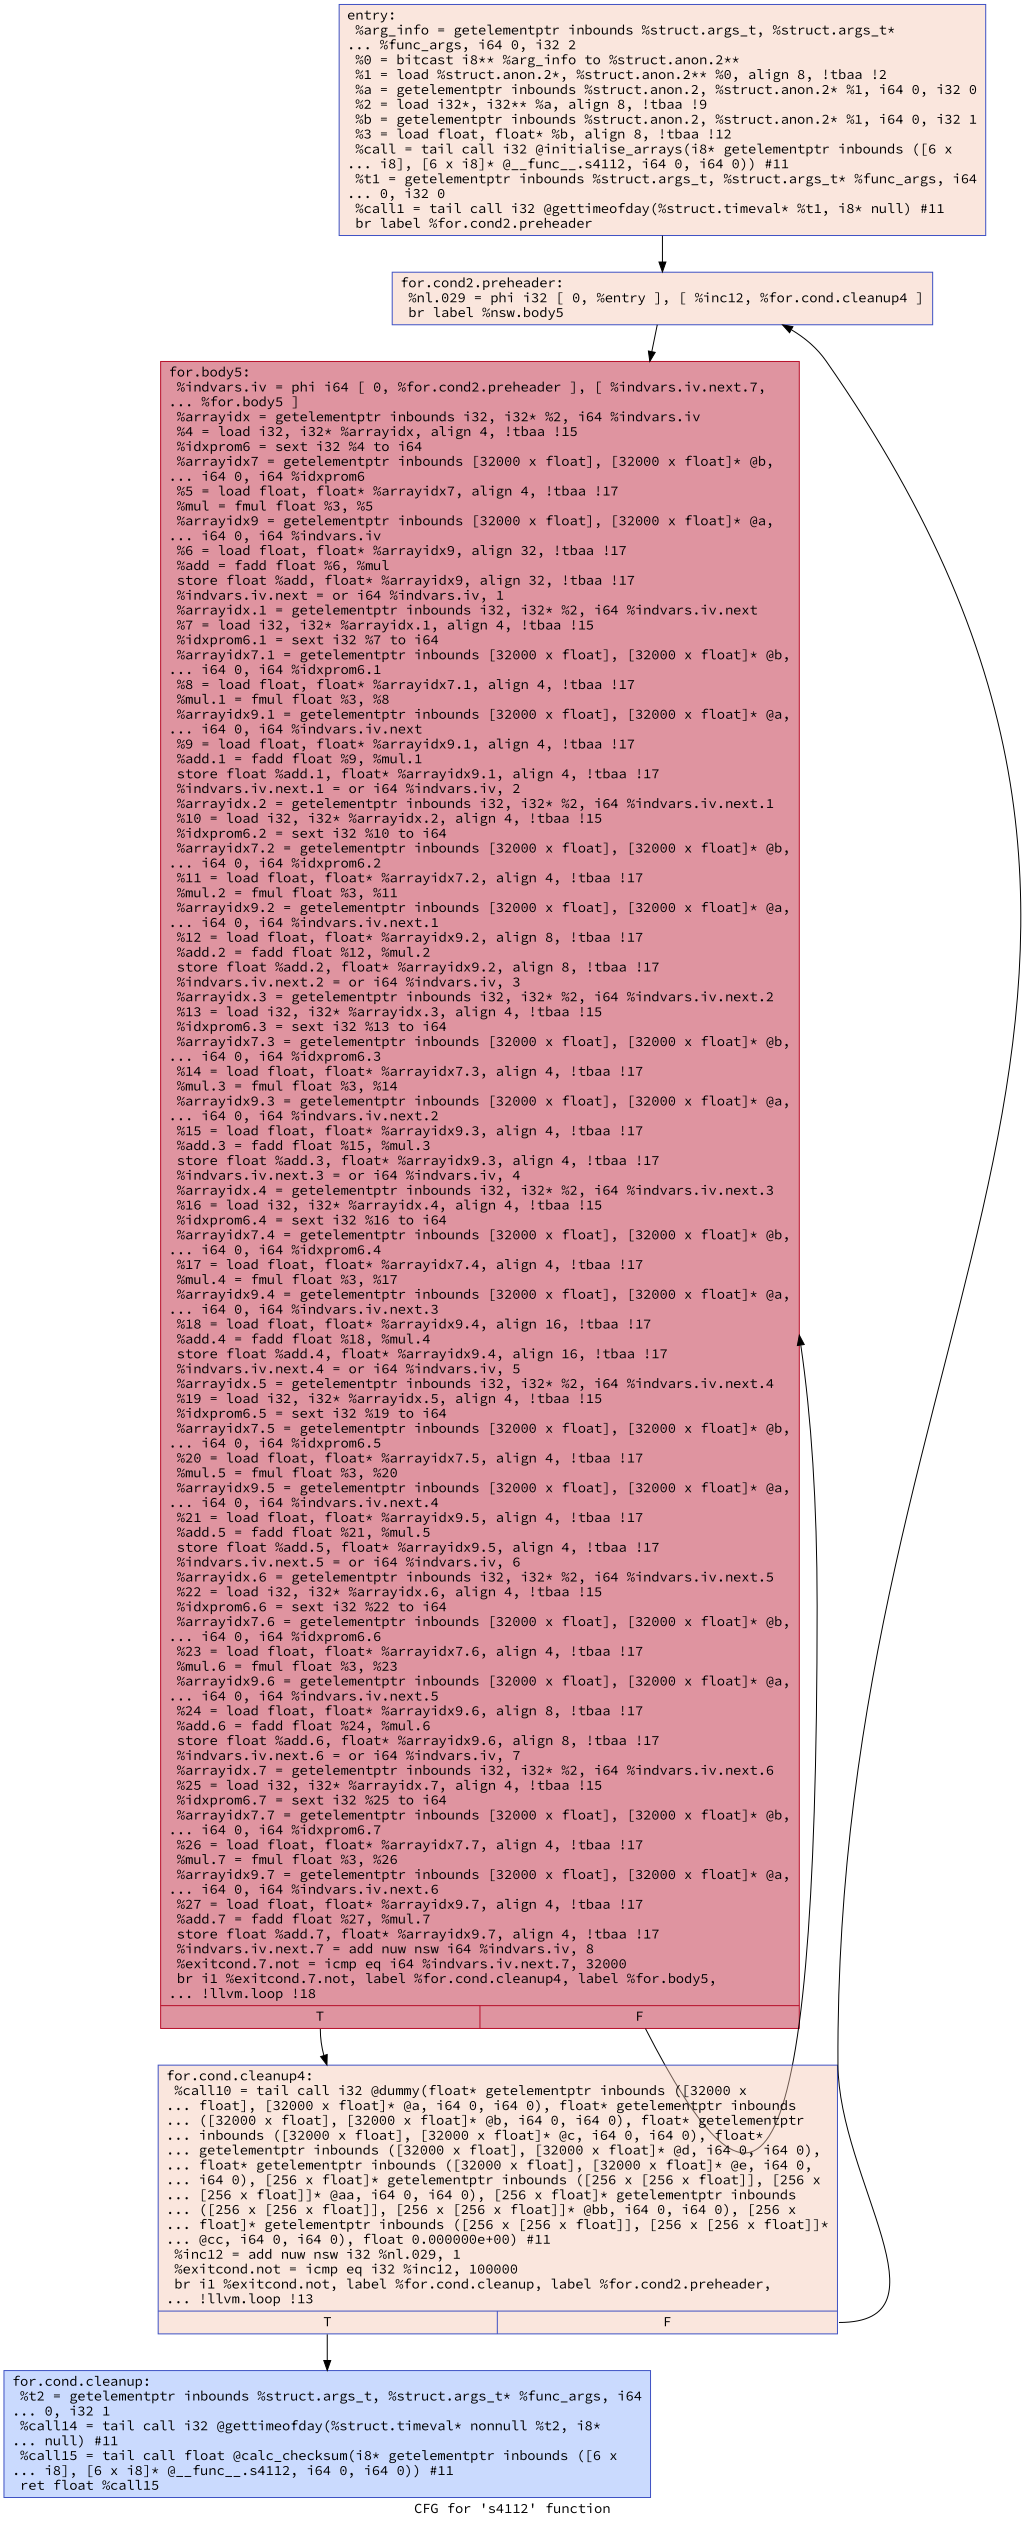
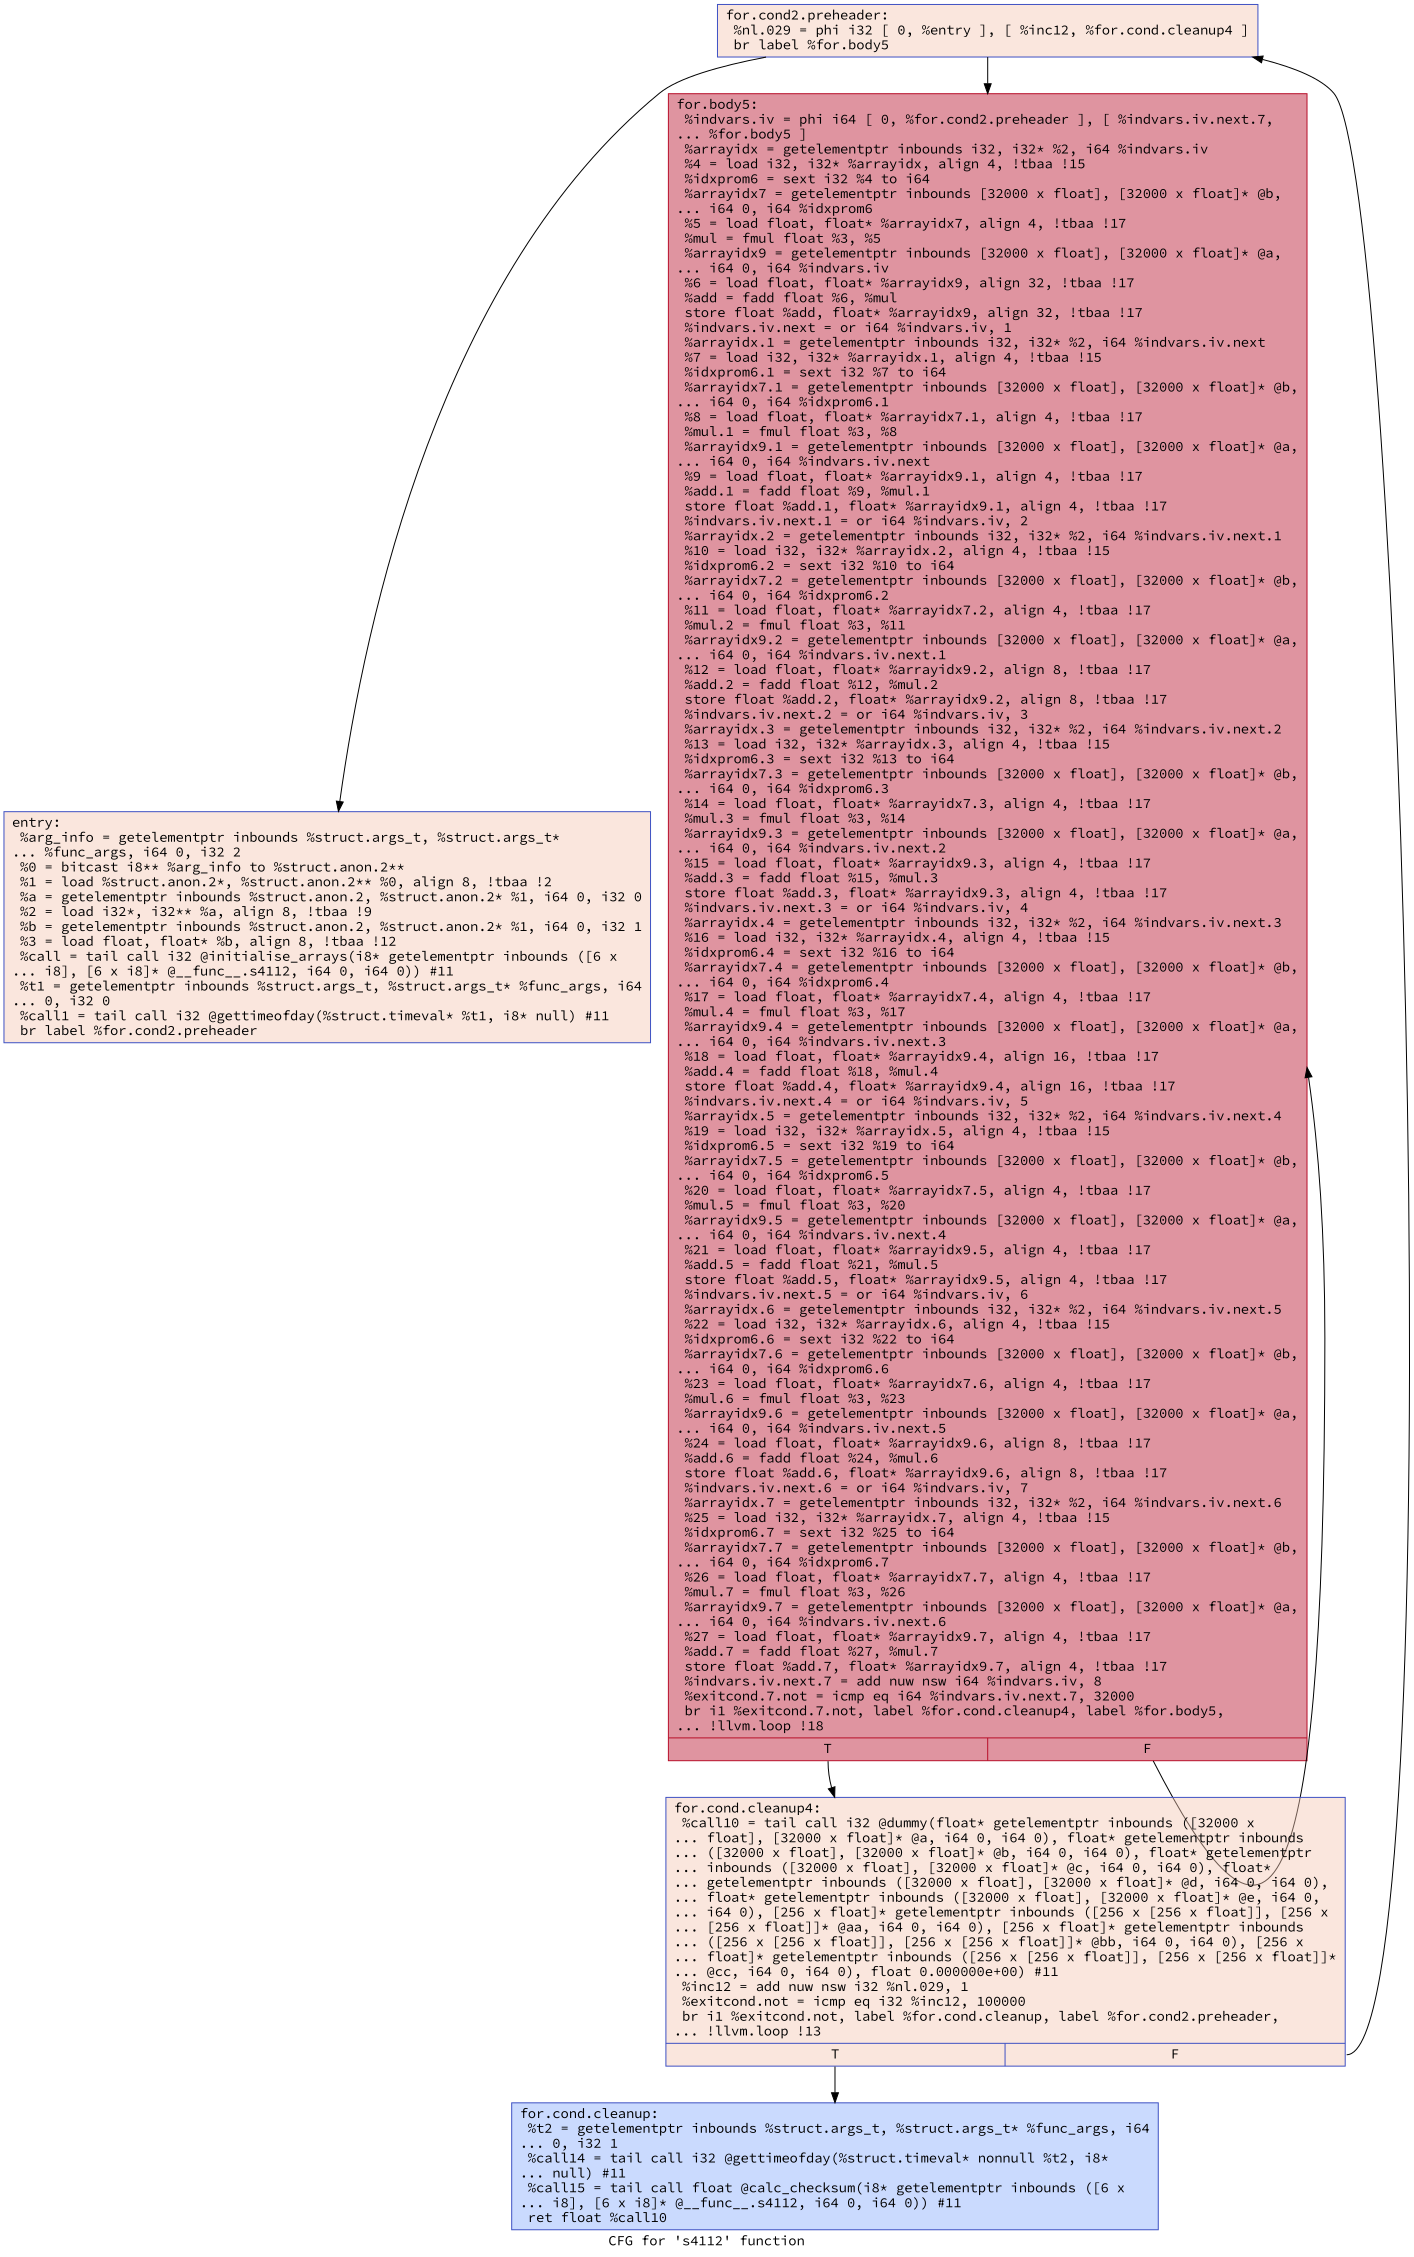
  digraph {
    fontname="Source Code Pro"
    label="CFG for 's4112' function"
    node [color="#3d50c3ff" fillcolor="#f3c7b170" fontname="Source Code Pro" shape=record style=filled]
    edge [fontname="Source Code Pro"]
    n1 [label="{entry:\l  %arg_info = getelementptr inbounds %struct.args_t, %struct.args_t*\l... %func_args, i64 0, i32 2\l  %0 = bitcast i8** %arg_info to %struct.anon.2**\l  %1 = load %struct.anon.2*, %struct.anon.2** %0, align 8, !tbaa !2\l  %a = getelementptr inbounds %struct.anon.2, %struct.anon.2* %1, i64 0, i32 0\l  %2 = load i32*, i32** %a, align 8, !tbaa !9\l  %b = getelementptr inbounds %struct.anon.2, %struct.anon.2* %1, i64 0, i32 1\l  %3 = load float, float* %b, align 8, !tbaa !12\l  %call = tail call i32 @initialise_arrays(i8* getelementptr inbounds ([6 x\l... i8], [6 x i8]* @__func__.s4112, i64 0, i64 0)) #11\l  %t1 = getelementptr inbounds %struct.args_t, %struct.args_t* %func_args, i64\l... 0, i32 0\l  %call1 = tail call i32 @gettimeofday(%struct.timeval* %t1, i8* null) #11\l  br label %for.cond2.preheader\l}"]
-   n2 [label="{for.cond2.preheader:                              \l  %nl.029 = phi i32 [ 0, %entry ], [ %inc12, %for.cond.cleanup4 ]\l  br label %nsw.body5\l}"]
+   n2 [label="{for.cond2.preheader:                              \l  %nl.029 = phi i32 [ 0, %entry ], [ %inc12, %for.cond.cleanup4 ]\l  br label %for.body5\l}"]
    n3 [color="#b70d28ff" fillcolor="#b70d2870" label="{for.body5:                                        \l  %indvars.iv = phi i64 [ 0, %for.cond2.preheader ], [ %indvars.iv.next.7,\l... %for.body5 ]\l  %arrayidx = getelementptr inbounds i32, i32* %2, i64 %indvars.iv\l  %4 = load i32, i32* %arrayidx, align 4, !tbaa !15\l  %idxprom6 = sext i32 %4 to i64\l  %arrayidx7 = getelementptr inbounds [32000 x float], [32000 x float]* @b,\l... i64 0, i64 %idxprom6\l  %5 = load float, float* %arrayidx7, align 4, !tbaa !17\l  %mul = fmul float %3, %5\l  %arrayidx9 = getelementptr inbounds [32000 x float], [32000 x float]* @a,\l... i64 0, i64 %indvars.iv\l  %6 = load float, float* %arrayidx9, align 32, !tbaa !17\l  %add = fadd float %6, %mul\l  store float %add, float* %arrayidx9, align 32, !tbaa !17\l  %indvars.iv.next = or i64 %indvars.iv, 1\l  %arrayidx.1 = getelementptr inbounds i32, i32* %2, i64 %indvars.iv.next\l  %7 = load i32, i32* %arrayidx.1, align 4, !tbaa !15\l  %idxprom6.1 = sext i32 %7 to i64\l  %arrayidx7.1 = getelementptr inbounds [32000 x float], [32000 x float]* @b,\l... i64 0, i64 %idxprom6.1\l  %8 = load float, float* %arrayidx7.1, align 4, !tbaa !17\l  %mul.1 = fmul float %3, %8\l  %arrayidx9.1 = getelementptr inbounds [32000 x float], [32000 x float]* @a,\l... i64 0, i64 %indvars.iv.next\l  %9 = load float, float* %arrayidx9.1, align 4, !tbaa !17\l  %add.1 = fadd float %9, %mul.1\l  store float %add.1, float* %arrayidx9.1, align 4, !tbaa !17\l  %indvars.iv.next.1 = or i64 %indvars.iv, 2\l  %arrayidx.2 = getelementptr inbounds i32, i32* %2, i64 %indvars.iv.next.1\l  %10 = load i32, i32* %arrayidx.2, align 4, !tbaa !15\l  %idxprom6.2 = sext i32 %10 to i64\l  %arrayidx7.2 = getelementptr inbounds [32000 x float], [32000 x float]* @b,\l... i64 0, i64 %idxprom6.2\l  %11 = load float, float* %arrayidx7.2, align 4, !tbaa !17\l  %mul.2 = fmul float %3, %11\l  %arrayidx9.2 = getelementptr inbounds [32000 x float], [32000 x float]* @a,\l... i64 0, i64 %indvars.iv.next.1\l  %12 = load float, float* %arrayidx9.2, align 8, !tbaa !17\l  %add.2 = fadd float %12, %mul.2\l  store float %add.2, float* %arrayidx9.2, align 8, !tbaa !17\l  %indvars.iv.next.2 = or i64 %indvars.iv, 3\l  %arrayidx.3 = getelementptr inbounds i32, i32* %2, i64 %indvars.iv.next.2\l  %13 = load i32, i32* %arrayidx.3, align 4, !tbaa !15\l  %idxprom6.3 = sext i32 %13 to i64\l  %arrayidx7.3 = getelementptr inbounds [32000 x float], [32000 x float]* @b,\l... i64 0, i64 %idxprom6.3\l  %14 = load float, float* %arrayidx7.3, align 4, !tbaa !17\l  %mul.3 = fmul float %3, %14\l  %arrayidx9.3 = getelementptr inbounds [32000 x float], [32000 x float]* @a,\l... i64 0, i64 %indvars.iv.next.2\l  %15 = load float, float* %arrayidx9.3, align 4, !tbaa !17\l  %add.3 = fadd float %15, %mul.3\l  store float %add.3, float* %arrayidx9.3, align 4, !tbaa !17\l  %indvars.iv.next.3 = or i64 %indvars.iv, 4\l  %arrayidx.4 = getelementptr inbounds i32, i32* %2, i64 %indvars.iv.next.3\l  %16 = load i32, i32* %arrayidx.4, align 4, !tbaa !15\l  %idxprom6.4 = sext i32 %16 to i64\l  %arrayidx7.4 = getelementptr inbounds [32000 x float], [32000 x float]* @b,\l... i64 0, i64 %idxprom6.4\l  %17 = load float, float* %arrayidx7.4, align 4, !tbaa !17\l  %mul.4 = fmul float %3, %17\l  %arrayidx9.4 = getelementptr inbounds [32000 x float], [32000 x float]* @a,\l... i64 0, i64 %indvars.iv.next.3\l  %18 = load float, float* %arrayidx9.4, align 16, !tbaa !17\l  %add.4 = fadd float %18, %mul.4\l  store float %add.4, float* %arrayidx9.4, align 16, !tbaa !17\l  %indvars.iv.next.4 = or i64 %indvars.iv, 5\l  %arrayidx.5 = getelementptr inbounds i32, i32* %2, i64 %indvars.iv.next.4\l  %19 = load i32, i32* %arrayidx.5, align 4, !tbaa !15\l  %idxprom6.5 = sext i32 %19 to i64\l  %arrayidx7.5 = getelementptr inbounds [32000 x float], [32000 x float]* @b,\l... i64 0, i64 %idxprom6.5\l  %20 = load float, float* %arrayidx7.5, align 4, !tbaa !17\l  %mul.5 = fmul float %3, %20\l  %arrayidx9.5 = getelementptr inbounds [32000 x float], [32000 x float]* @a,\l... i64 0, i64 %indvars.iv.next.4\l  %21 = load float, float* %arrayidx9.5, align 4, !tbaa !17\l  %add.5 = fadd float %21, %mul.5\l  store float %add.5, float* %arrayidx9.5, align 4, !tbaa !17\l  %indvars.iv.next.5 = or i64 %indvars.iv, 6\l  %arrayidx.6 = getelementptr inbounds i32, i32* %2, i64 %indvars.iv.next.5\l  %22 = load i32, i32* %arrayidx.6, align 4, !tbaa !15\l  %idxprom6.6 = sext i32 %22 to i64\l  %arrayidx7.6 = getelementptr inbounds [32000 x float], [32000 x float]* @b,\l... i64 0, i64 %idxprom6.6\l  %23 = load float, float* %arrayidx7.6, align 4, !tbaa !17\l  %mul.6 = fmul float %3, %23\l  %arrayidx9.6 = getelementptr inbounds [32000 x float], [32000 x float]* @a,\l... i64 0, i64 %indvars.iv.next.5\l  %24 = load float, float* %arrayidx9.6, align 8, !tbaa !17\l  %add.6 = fadd float %24, %mul.6\l  store float %add.6, float* %arrayidx9.6, align 8, !tbaa !17\l  %indvars.iv.next.6 = or i64 %indvars.iv, 7\l  %arrayidx.7 = getelementptr inbounds i32, i32* %2, i64 %indvars.iv.next.6\l  %25 = load i32, i32* %arrayidx.7, align 4, !tbaa !15\l  %idxprom6.7 = sext i32 %25 to i64\l  %arrayidx7.7 = getelementptr inbounds [32000 x float], [32000 x float]* @b,\l... i64 0, i64 %idxprom6.7\l  %26 = load float, float* %arrayidx7.7, align 4, !tbaa !17\l  %mul.7 = fmul float %3, %26\l  %arrayidx9.7 = getelementptr inbounds [32000 x float], [32000 x float]* @a,\l... i64 0, i64 %indvars.iv.next.6\l  %27 = load float, float* %arrayidx9.7, align 4, !tbaa !17\l  %add.7 = fadd float %27, %mul.7\l  store float %add.7, float* %arrayidx9.7, align 4, !tbaa !17\l  %indvars.iv.next.7 = add nuw nsw i64 %indvars.iv, 8\l  %exitcond.7.not = icmp eq i64 %indvars.iv.next.7, 32000\l  br i1 %exitcond.7.not, label %for.cond.cleanup4, label %for.body5,\l... !llvm.loop !18\l|{<s0>T|<s1>F}}"]
    n4 [label="{for.cond.cleanup4:                                \l  %call10 = tail call i32 @dummy(float* getelementptr inbounds ([32000 x\l... float], [32000 x float]* @a, i64 0, i64 0), float* getelementptr inbounds\l... ([32000 x float], [32000 x float]* @b, i64 0, i64 0), float* getelementptr\l... inbounds ([32000 x float], [32000 x float]* @c, i64 0, i64 0), float*\l... getelementptr inbounds ([32000 x float], [32000 x float]* @d, i64 0, i64 0),\l... float* getelementptr inbounds ([32000 x float], [32000 x float]* @e, i64 0,\l... i64 0), [256 x float]* getelementptr inbounds ([256 x [256 x float]], [256 x\l... [256 x float]]* @aa, i64 0, i64 0), [256 x float]* getelementptr inbounds\l... ([256 x [256 x float]], [256 x [256 x float]]* @bb, i64 0, i64 0), [256 x\l... float]* getelementptr inbounds ([256 x [256 x float]], [256 x [256 x float]]*\l... @cc, i64 0, i64 0), float 0.000000e+00) #11\l  %inc12 = add nuw nsw i32 %nl.029, 1\l  %exitcond.not = icmp eq i32 %inc12, 100000\l  br i1 %exitcond.not, label %for.cond.cleanup, label %for.cond2.preheader,\l... !llvm.loop !13\l|{<s0>T|<s1>F}}"]
-   n5 [fillcolor="#88abfd70" label="{for.cond.cleanup:                                 \l  %t2 = getelementptr inbounds %struct.args_t, %struct.args_t* %func_args, i64\l... 0, i32 1\l  %call14 = tail call i32 @gettimeofday(%struct.timeval* nonnull %t2, i8*\l... null) #11\l  %call15 = tail call float @calc_checksum(i8* getelementptr inbounds ([6 x\l... i8], [6 x i8]* @__func__.s4112, i64 0, i64 0)) #11\l  ret float %call15\l}"]
-   n1 -> n2
+   n5 [fillcolor="#88abfd70" label="{for.cond.cleanup:                                 \l  %t2 = getelementptr inbounds %struct.args_t, %struct.args_t* %func_args, i64\l... 0, i32 1\l  %call14 = tail call i32 @gettimeofday(%struct.timeval* nonnull %t2, i8*\l... null) #11\l  %call15 = tail call float @calc_checksum(i8* getelementptr inbounds ([6 x\l... i8], [6 x i8]* @__func__.s4112, i64 0, i64 0)) #11\l  ret float %call10\l}"]
+   n2 -> n1
    n2 -> n3
    n3 -> n3 [tailport=s1]
    n3 -> n4 [tailport=s0]
    n4 -> n2 [tailport=s1]
    n4 -> n5 [tailport=s0]
  }
